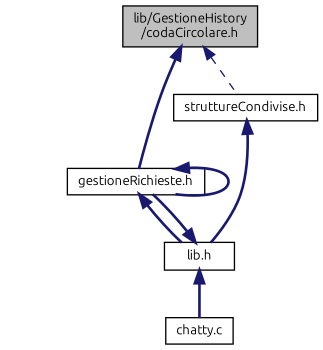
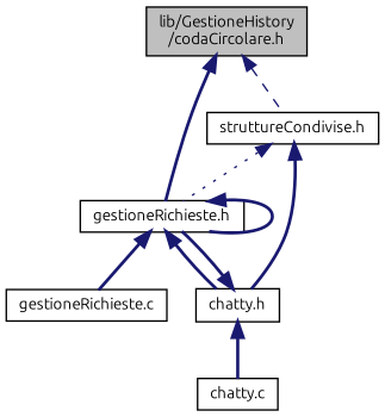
  digraph {
    fontname=Ubuntu
    node [color=black fillcolor=white fontname=Ubuntu fontsize=10 shape=record style=filled]
    edge [color=midnightblue dir=back fontname=Ubuntu fontsize=10 labelfontname=Helvetica labelfontsize=10 style=bold]
    n1 [fillcolor=grey75 fontcolor=black height=0.2 label="lib/GestioneHistory\l/codaCircolare.h" width=0.4]
    n2 [height=0.2 label="struttureCondivise.h" width=0.4]
    n3 [height=0.2 label="gestioneRichieste.h" width=0.4]
-   n4 [height=0.2 label="lib.h" width=0.4]
+   n4 [height=0.2 label="chatty.h" width=0.4]
+   n5 [height=0.2 label="gestioneRichieste.c" width=0.4]
    n6 [height=0.2 label="chatty.c" width=0.4]
    n1 -> n2 [style=dashed]
    n1 -> n3
+   n2 -> n3 [style=dotted]
    n2 -> n4
    n3 -> n3
    n3 -> n4
+   n3 -> n5
    n4 -> n3
    n4 -> n6
  }
